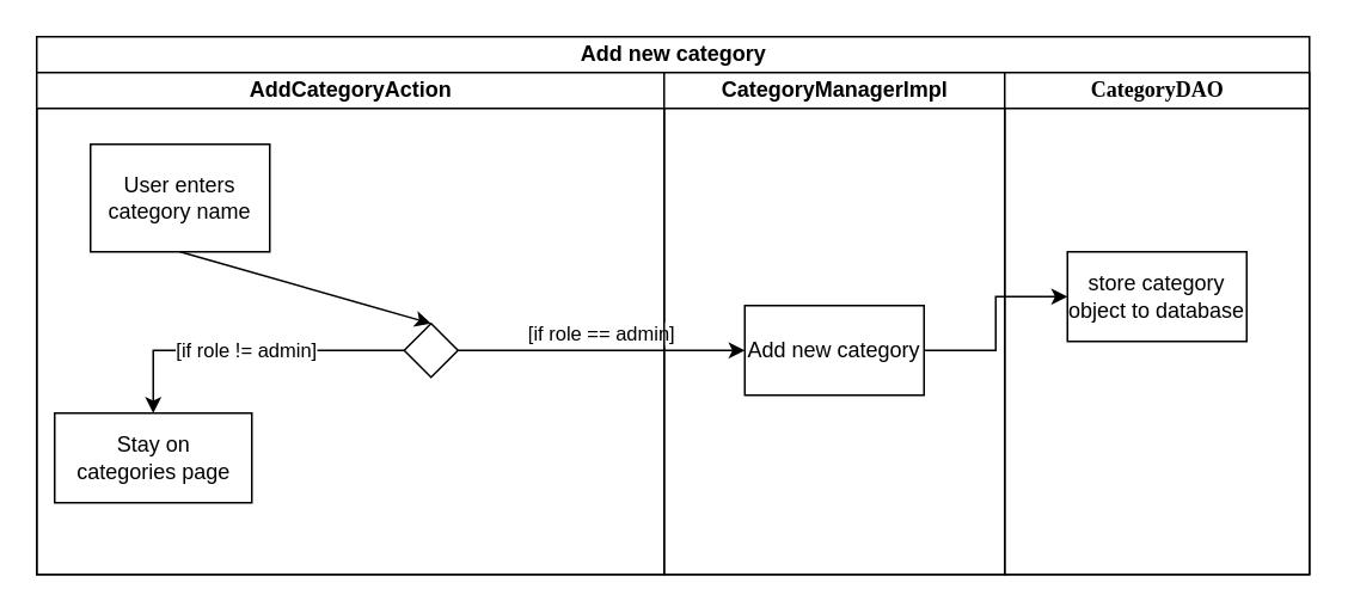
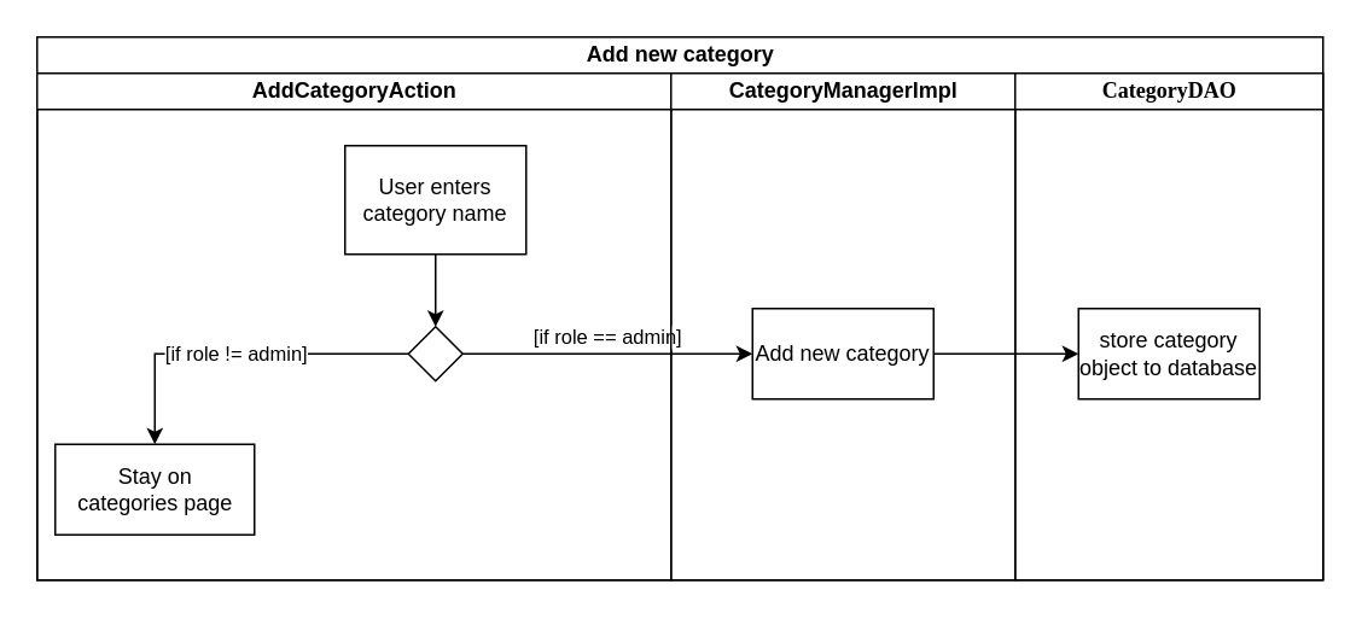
  <mxCell id="0" />
  <mxCell id="1" parent="0" />
  <mxCell id="2" value="Add new category" style="swimlane;html=1;childLayout=stackLayout;resizeParent=1;resizeParentMax=0;startSize=20;" vertex="1" parent="1"><mxGeometry x="20" y="20" width="710" height="300" as="geometry" /></mxCell>
  <mxCell id="3" value="AddCategoryAction" style="swimlane;html=1;startSize=20;" vertex="1" parent="2"><mxGeometry y="20" width="350" height="280" as="geometry" /></mxCell>
- <mxCell id="4" value="&lt;span style=&quot;white-space: nowrap&quot;&gt;User enters&lt;br&gt;category name&lt;br&gt;&lt;/span&gt;" style="whiteSpace=wrap;html=1;" vertex="1" parent="3"><mxGeometry x="30" y="40" width="100" height="60" as="geometry" /></mxCell>
+ <mxCell id="4" value="&lt;span style=&quot;white-space: nowrap&quot;&gt;User enters&lt;br&gt;category name&lt;br&gt;&lt;/span&gt;" style="whiteSpace=wrap;html=1;" vertex="1" parent="3"><mxGeometry x="170" y="40" width="100" height="60" as="geometry" /></mxCell>
  <mxCell id="5" value="" style="endArrow=classic;html=1;exitX=0.5;exitY=1;exitDx=0;exitDy=0;entryX=0.5;entryY=0;entryDx=0;entryDy=0;" edge="1" parent="3" source="4" target="7"><mxGeometry width="50" height="50" relative="1" as="geometry"><mxPoint x="450" y="160" as="sourcePoint" /><mxPoint x="65" y="150" as="targetPoint" /></mxGeometry></mxCell>
  <mxCell id="6" value="[if role != admin]" style="edgeStyle=orthogonalEdgeStyle;rounded=0;orthogonalLoop=1;jettySize=auto;html=1;" edge="1" parent="3" source="7" target="8"><mxGeometry relative="1" as="geometry" /></mxCell>
  <mxCell id="7" value="" style="rhombus;whiteSpace=wrap;html=1;" vertex="1" parent="3"><mxGeometry x="205" y="140" width="30" height="30" as="geometry" /></mxCell>
- <mxCell id="8" value="Stay on&lt;br&gt;categories page" style="html=1;" vertex="1" parent="3"><mxGeometry x="10" y="190" width="110" height="50" as="geometry" /></mxCell>
+ <mxCell id="8" value="Stay on&lt;br&gt;categories page" style="html=1;" vertex="1" parent="3"><mxGeometry x="10" y="205" width="110" height="50" as="geometry" /></mxCell>
  <mxCell id="9" value="[if role == admin]" style="edgeStyle=orthogonalEdgeStyle;rounded=0;orthogonalLoop=1;jettySize=auto;html=1;verticalAlign=bottom;" edge="1" parent="2" source="7" target="11"><mxGeometry relative="1" as="geometry" /></mxCell>
  <mxCell id="10" value="CategoryManagerImpl" style="swimlane;html=1;startSize=20;" vertex="1" parent="2"><mxGeometry x="350" y="20" width="190" height="280" as="geometry" /></mxCell>
  <mxCell id="11" value="&lt;span style=&quot;white-space: nowrap&quot;&gt;Add new category&lt;br&gt;&lt;/span&gt;" style="whiteSpace=wrap;html=1;" vertex="1" parent="10"><mxGeometry x="45" y="130" width="100" height="50" as="geometry" /></mxCell>
  <mxCell id="12" value="" style="edgeStyle=orthogonalEdgeStyle;rounded=0;orthogonalLoop=1;jettySize=auto;html=1;entryX=0;entryY=0.5;entryDx=0;entryDy=0;" edge="1" parent="2" source="11" target="14"><mxGeometry relative="1" as="geometry"><mxPoint x="770" y="175" as="targetPoint" /></mxGeometry></mxCell>
  <mxCell id="13" value="&lt;pre style=&quot;background-color: rgb(255 , 255 , 255) ; font-family: &amp;#34;consolas&amp;#34;&quot;&gt;&lt;pre style=&quot;font-family: &amp;#34;consolas&amp;#34;&quot;&gt;CategoryDAO&lt;/pre&gt;&lt;/pre&gt;" style="swimlane;html=1;startSize=20;horizontal=1;containerType=tree;" vertex="1" parent="2"><mxGeometry x="540" y="20" width="170" height="280" as="geometry" /></mxCell>
- <mxCell id="14" value="&lt;span style=&quot;white-space: nowrap&quot;&gt;store category&lt;br&gt;object to database&lt;br&gt;&lt;/span&gt;" style="whiteSpace=wrap;html=1;" vertex="1" parent="13"><mxGeometry x="35" y="100" width="100" height="50" as="geometry" /></mxCell>
+ <mxCell id="14" value="&lt;span style=&quot;white-space: nowrap&quot;&gt;store category&lt;br&gt;object to database&lt;br&gt;&lt;/span&gt;" style="whiteSpace=wrap;html=1;" vertex="1" parent="13"><mxGeometry x="35" y="130" width="100" height="50" as="geometry" /></mxCell>
